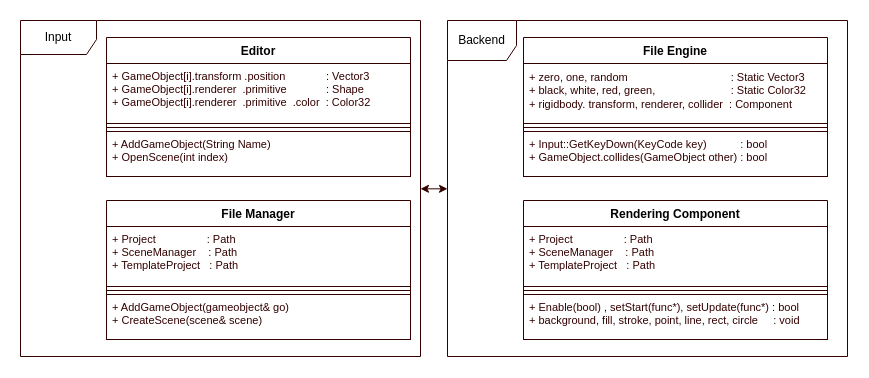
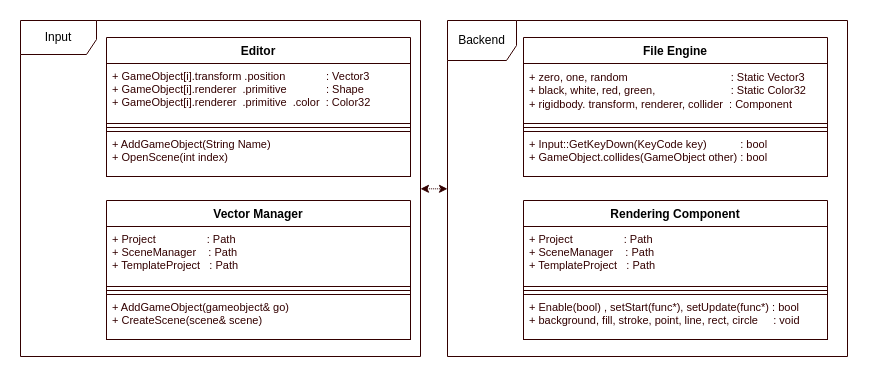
  <mxCell id="0" />
  <mxCell id="1" parent="0" />
  <mxCell id="2" value="Editor" style="swimlane;fontStyle=1;align=center;verticalAlign=top;childLayout=stackLayout;horizontal=1;startSize=26;horizontalStack=0;resizeParent=1;resizeParentMax=0;resizeLast=0;collapsible=1;marginBottom=0;whiteSpace=wrap;html=1;strokeColor=#330000;" parent="1" vertex="1"><mxGeometry x="106" y="37" width="304" height="139" as="geometry" /></mxCell>
  <mxCell id="3" value="+ GameObject[i].transform .position&amp;nbsp; &lt;span style=&quot;white-space: pre; font-size: 11px;&quot;&gt;&#09;&lt;/span&gt;&amp;nbsp; &amp;nbsp; &amp;nbsp; :&amp;nbsp;Vector3&lt;div style=&quot;font-size: 11px;&quot;&gt;+ GameObject[i].renderer&amp;nbsp; .primitive &lt;span style=&quot;white-space: pre; font-size: 11px;&quot;&gt;&#09;&lt;/span&gt;&amp;nbsp; &amp;nbsp; &amp;nbsp; : Shape&lt;br style=&quot;font-size: 11px;&quot;&gt;+ GameObject[i].renderer&amp;nbsp; .primitive&amp;nbsp; .color&amp;nbsp; :&amp;nbsp;Color32&lt;/div&gt;" style="text;strokeColor=#330000;fillColor=none;align=left;verticalAlign=top;spacingLeft=4;spacingRight=4;overflow=hidden;rotatable=0;points=[[0,0.5],[1,0.5]];portConstraint=eastwest;whiteSpace=wrap;html=1;fontSize=11;fontColor=#330000;" parent="2" vertex="1"><mxGeometry y="26" width="304" height="60" as="geometry" /></mxCell>
  <mxCell id="4" value="" style="line;strokeWidth=1;fillColor=none;align=left;verticalAlign=middle;spacingTop=-1;spacingLeft=3;spacingRight=3;rotatable=0;labelPosition=right;points=[];portConstraint=eastwest;strokeColor=inherit;" parent="2" vertex="1"><mxGeometry y="86" width="304" height="8" as="geometry" /></mxCell>
  <mxCell id="5" value="+ AddGameObject(String Name)&amp;nbsp;&lt;div style=&quot;font-size: 11px;&quot;&gt;+ OpenScene(int index)&amp;nbsp; &amp;nbsp; &amp;nbsp; &amp;nbsp; &amp;nbsp; &amp;nbsp; &amp;nbsp; &amp;nbsp; &amp;nbsp; &amp;nbsp; &amp;nbsp; &amp;nbsp; &amp;nbsp; &amp;nbsp;&lt;/div&gt;&lt;div style=&quot;font-size: 11px;&quot;&gt;&lt;br style=&quot;font-size: 11px;&quot;&gt;&lt;/div&gt;" style="text;strokeColor=#330000;fillColor=none;align=left;verticalAlign=top;spacingLeft=4;spacingRight=4;overflow=hidden;rotatable=0;points=[[0,0.5],[1,0.5]];portConstraint=eastwest;whiteSpace=wrap;html=1;fontSize=11;fontColor=#330000;" parent="2" vertex="1"><mxGeometry y="94" width="304" height="45" as="geometry" /></mxCell>
- <mxCell id="6" value="" style="rounded=0;orthogonalLoop=1;jettySize=auto;html=1;entryX=0;entryY=0.501;entryDx=0;entryDy=0;entryPerimeter=0;startArrow=classic;startFill=1;dashed=0;dashPattern=1 1;strokeColor=#330000;" parent="1" source="7" target="12" edge="1"><mxGeometry relative="1" as="geometry" /></mxCell>
+ <mxCell id="6" value="" style="rounded=0;orthogonalLoop=1;jettySize=auto;html=1;entryX=0;entryY=0.501;entryDx=0;entryDy=0;entryPerimeter=0;startArrow=classic;startFill=1;dashed=1;dashPattern=1 1;strokeColor=#330000;" parent="1" source="7" target="12" edge="1"><mxGeometry relative="1" as="geometry" /></mxCell>
  <mxCell id="7" value="Input" style="shape=umlFrame;whiteSpace=wrap;html=1;pointerEvents=0;width=76;height=34;strokeColor=#330000;" parent="1" vertex="1"><mxGeometry y="20" width="400" height="336" as="geometry" x="20" /></mxCell>
- <mxCell id="8" value="File Manager" style="swimlane;fontStyle=1;align=center;verticalAlign=top;childLayout=stackLayout;horizontal=1;startSize=26;horizontalStack=0;resizeParent=1;resizeParentMax=0;resizeLast=0;collapsible=1;marginBottom=0;whiteSpace=wrap;html=1;strokeColor=#330000;" parent="1" vertex="1"><mxGeometry x="106" y="200" width="304" height="139" as="geometry" /></mxCell>
+ <mxCell id="8" value="Vector Manager" style="swimlane;fontStyle=1;align=center;verticalAlign=top;childLayout=stackLayout;horizontal=1;startSize=26;horizontalStack=0;resizeParent=1;resizeParentMax=0;resizeLast=0;collapsible=1;marginBottom=0;whiteSpace=wrap;html=1;strokeColor=#330000;" parent="1" vertex="1"><mxGeometry x="106" y="200" width="304" height="139" as="geometry" /></mxCell>
  <mxCell id="9" value="+ Project&amp;nbsp;&amp;nbsp;&lt;span style=&quot;white-space: pre; font-size: 11px;&quot;&gt;&#09;&lt;/span&gt;&amp;nbsp; &amp;nbsp;&amp;nbsp; &amp;nbsp; : Path&lt;div style=&quot;font-size: 11px;&quot;&gt;+ SceneManager&amp;nbsp; &amp;nbsp; : Path&lt;br style=&quot;font-size: 11px;&quot;&gt;+ TemplateProject&amp;nbsp; &amp;nbsp;:&amp;nbsp;Path&lt;/div&gt;" style="text;strokeColor=#330000;fillColor=none;align=left;verticalAlign=top;spacingLeft=4;spacingRight=4;overflow=hidden;rotatable=0;points=[[0,0.5],[1,0.5]];portConstraint=eastwest;whiteSpace=wrap;html=1;fontSize=11;fontColor=#330000;" parent="8" vertex="1"><mxGeometry y="26" width="304" height="60" as="geometry" /></mxCell>
  <mxCell id="10" value="" style="line;strokeWidth=1;fillColor=none;align=left;verticalAlign=middle;spacingTop=-1;spacingLeft=3;spacingRight=3;rotatable=0;labelPosition=right;points=[];portConstraint=eastwest;strokeColor=inherit;" parent="8" vertex="1"><mxGeometry y="86" width="304" height="8" as="geometry" /></mxCell>
  <mxCell id="11" value="+ AddGameObject(gameobject&amp;amp; go)&lt;div style=&quot;font-size: 11px;&quot;&gt;&lt;span style=&quot;background-color: initial; font-size: 11px;&quot;&gt;+ CreateScene(scene&amp;amp; scene)&amp;nbsp;&lt;/span&gt;&lt;/div&gt;" style="text;strokeColor=#330000;fillColor=none;align=left;verticalAlign=top;spacingLeft=4;spacingRight=4;overflow=hidden;rotatable=0;points=[[0,0.5],[1,0.5]];portConstraint=eastwest;whiteSpace=wrap;html=1;fontSize=11;fontColor=#330000;" parent="8" vertex="1"><mxGeometry y="94" width="304" height="45" as="geometry" /></mxCell>
  <mxCell id="12" value="Backend" style="shape=umlFrame;whiteSpace=wrap;html=1;pointerEvents=0;width=69;height=40;strokeColor=#330000;" parent="1" vertex="1"><mxGeometry x="447" y="20" width="400" height="336" as="geometry" /></mxCell>
  <mxCell id="13" value="File Engine" style="swimlane;fontStyle=1;align=center;verticalAlign=top;childLayout=stackLayout;horizontal=1;startSize=26;horizontalStack=0;resizeParent=1;resizeParentMax=0;resizeLast=0;collapsible=1;marginBottom=0;whiteSpace=wrap;html=1;strokeColor=#330000;" parent="1" vertex="1"><mxGeometry x="523" y="37" width="304" height="139" as="geometry" /></mxCell>
  <mxCell id="14" value="&lt;font style=&quot;font-size: 11px;&quot;&gt;+ zero, one, random&amp;nbsp;&amp;nbsp;&lt;span style=&quot;white-space: pre;&quot;&gt;&#09;&lt;/span&gt;&amp;nbsp; &amp;nbsp; &amp;nbsp; &lt;span style=&quot;white-space: pre;&quot;&gt;&#09;&lt;/span&gt;&amp;nbsp; &amp;nbsp; &amp;nbsp; &lt;span style=&quot;white-space: pre;&quot;&gt;&#09;&lt;/span&gt;&lt;span style=&quot;white-space: pre;&quot;&gt;&#09;&lt;/span&gt;&amp;nbsp; : Static Vector3&lt;/font&gt;&lt;div style=&quot;font-size: 11px;&quot;&gt;&lt;font style=&quot;font-size: 11px;&quot;&gt;+ black, white, red, green, &lt;span style=&quot;white-space: pre;&quot;&gt;&#09;&lt;/span&gt;&lt;span style=&quot;white-space: pre;&quot;&gt;&#09;&lt;/span&gt;&amp;nbsp; &amp;nbsp; &amp;nbsp; &amp;nbsp; &amp;nbsp;&amp;nbsp;: Static Color32&lt;br&gt;+ rigidbody. transform, renderer, collider&amp;nbsp; :&amp;nbsp;Component&lt;/font&gt;&lt;/div&gt;" style="text;strokeColor=#330000;fillColor=none;align=left;verticalAlign=top;spacingLeft=4;spacingRight=4;overflow=hidden;rotatable=0;points=[[0,0.5],[1,0.5]];portConstraint=eastwest;whiteSpace=wrap;html=1;fontColor=#330000;" parent="13" vertex="1"><mxGeometry y="26" width="304" height="60" as="geometry" /></mxCell>
  <mxCell id="15" value="" style="line;strokeWidth=1;fillColor=none;align=left;verticalAlign=middle;spacingTop=-1;spacingLeft=3;spacingRight=3;rotatable=0;labelPosition=right;points=[];portConstraint=eastwest;strokeColor=inherit;" parent="13" vertex="1"><mxGeometry y="86" width="304" height="8" as="geometry" /></mxCell>
  <mxCell id="16" value="+ Input::GetKeyDown(KeyCode key)&amp;nbsp; &amp;nbsp; &amp;nbsp; &amp;nbsp; &amp;nbsp; &amp;nbsp;: bool&amp;nbsp;&lt;div style=&quot;font-size: 11px;&quot;&gt;+ GameObject.collides(GameObject other) : bool&amp;nbsp; &amp;nbsp; &amp;nbsp; &amp;nbsp; &amp;nbsp; &amp;nbsp; &amp;nbsp; &amp;nbsp; &amp;nbsp; &amp;nbsp; &amp;nbsp; &amp;nbsp; &amp;nbsp; &amp;nbsp;&lt;/div&gt;&lt;div style=&quot;font-size: 11px;&quot;&gt;&lt;br style=&quot;font-size: 11px;&quot;&gt;&lt;/div&gt;" style="text;strokeColor=#330000;fillColor=none;align=left;verticalAlign=top;spacingLeft=4;spacingRight=4;overflow=hidden;rotatable=0;points=[[0,0.5],[1,0.5]];portConstraint=eastwest;whiteSpace=wrap;html=1;fontSize=11;fontColor=#330000;" parent="13" vertex="1"><mxGeometry y="94" width="304" height="45" as="geometry" /></mxCell>
  <mxCell id="17" value="Rendering Component" style="swimlane;fontStyle=1;align=center;verticalAlign=top;childLayout=stackLayout;horizontal=1;startSize=26;horizontalStack=0;resizeParent=1;resizeParentMax=0;resizeLast=0;collapsible=1;marginBottom=0;whiteSpace=wrap;html=1;strokeColor=#330000;" parent="1" vertex="1"><mxGeometry x="523" y="200" width="304" height="139" as="geometry" /></mxCell>
  <mxCell id="18" value="+ Project&amp;nbsp;&amp;nbsp;&lt;span style=&quot;white-space: pre; font-size: 11px;&quot;&gt;&#09;&lt;/span&gt;&amp;nbsp; &amp;nbsp;&amp;nbsp; &amp;nbsp; : Path&lt;div style=&quot;font-size: 11px;&quot;&gt;+ SceneManager&amp;nbsp; &amp;nbsp; : Path&lt;br style=&quot;font-size: 11px;&quot;&gt;+ TemplateProject&amp;nbsp; &amp;nbsp;:&amp;nbsp;Path&lt;/div&gt;" style="text;strokeColor=#330000;fillColor=none;align=left;verticalAlign=top;spacingLeft=4;spacingRight=4;overflow=hidden;rotatable=0;points=[[0,0.5],[1,0.5]];portConstraint=eastwest;whiteSpace=wrap;html=1;fontSize=11;fontColor=#330000;" parent="17" vertex="1"><mxGeometry y="26" width="304" height="60" as="geometry" /></mxCell>
  <mxCell id="19" value="" style="line;strokeWidth=1;fillColor=none;align=left;verticalAlign=middle;spacingTop=-1;spacingLeft=3;spacingRight=3;rotatable=0;labelPosition=right;points=[];portConstraint=eastwest;strokeColor=inherit;" parent="17" vertex="1"><mxGeometry y="86" width="304" height="8" as="geometry" /></mxCell>
  <mxCell id="20" value="+ Enable(bool) , setStart(func*), setUpdate(func*)&amp;nbsp;: bool&lt;div style=&quot;font-size: 11px;&quot;&gt;&lt;span style=&quot;background-color: initial; font-size: 11px;&quot;&gt;+ background, fill, stroke, point, line, rect, circle&amp;nbsp; &amp;nbsp; &amp;nbsp;: void&lt;/span&gt;&lt;/div&gt;" style="text;strokeColor=#330000;fillColor=none;align=left;verticalAlign=top;spacingLeft=4;spacingRight=4;overflow=hidden;rotatable=0;points=[[0,0.5],[1,0.5]];portConstraint=eastwest;whiteSpace=wrap;html=1;fontSize=11;fontColor=#330000;" parent="17" vertex="1"><mxGeometry y="94" width="304" height="45" as="geometry" /></mxCell>
